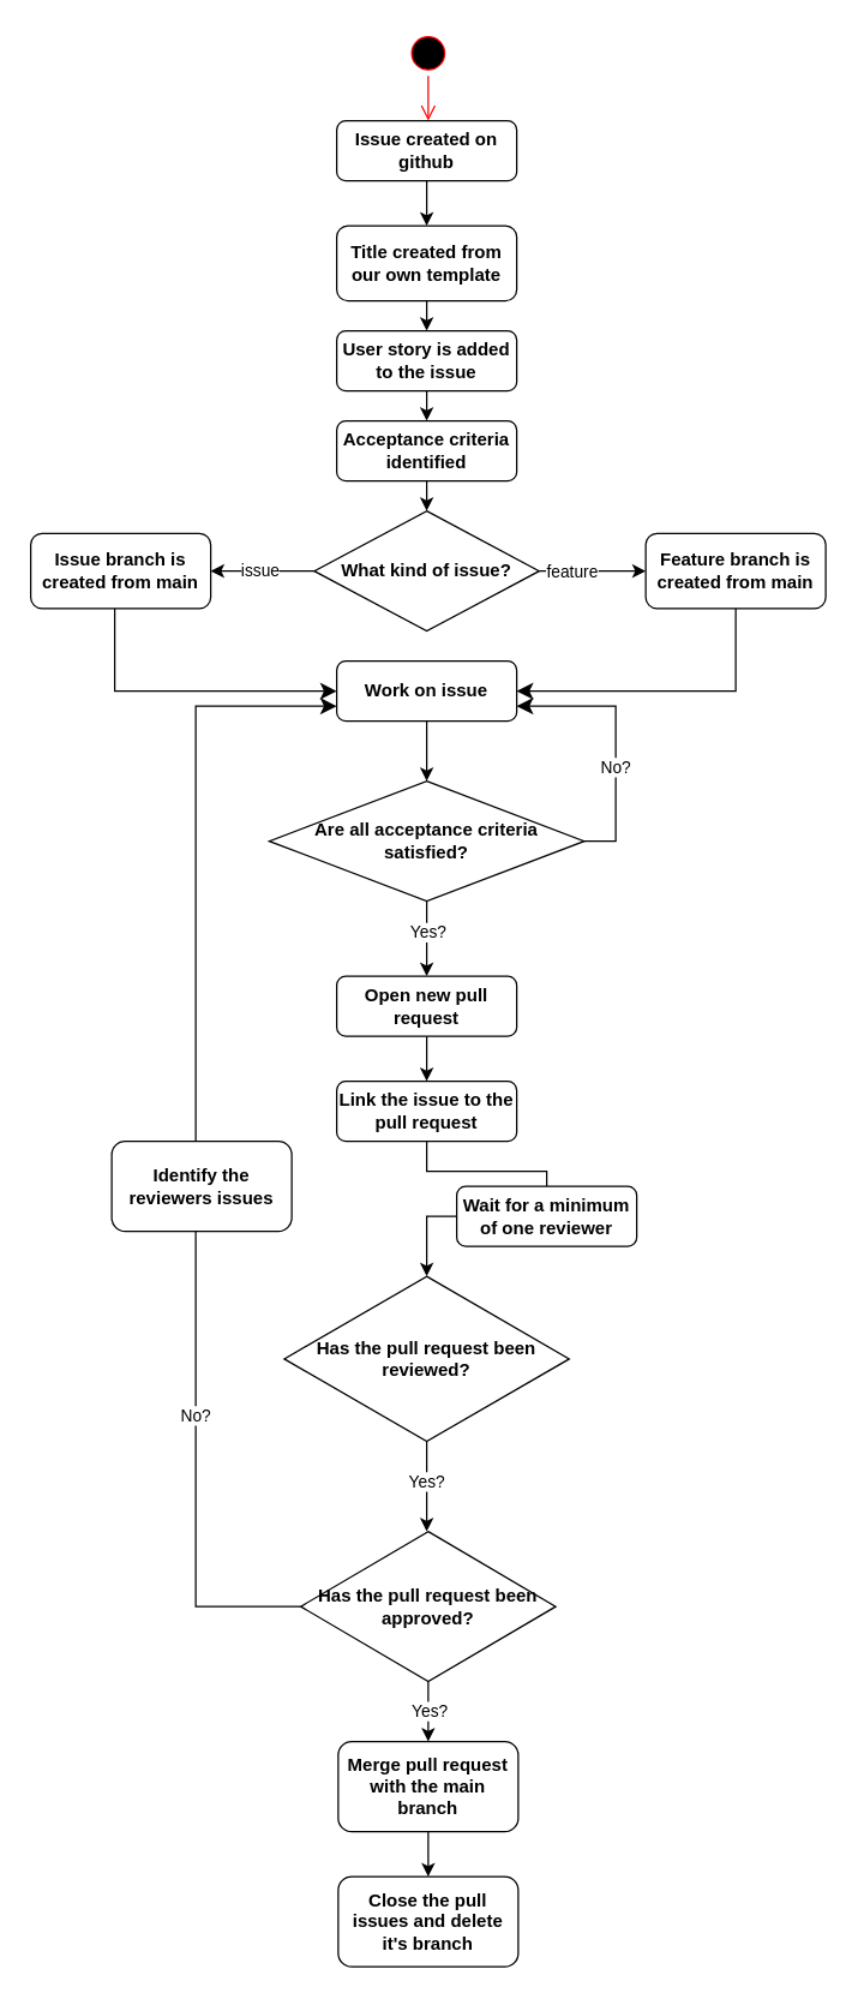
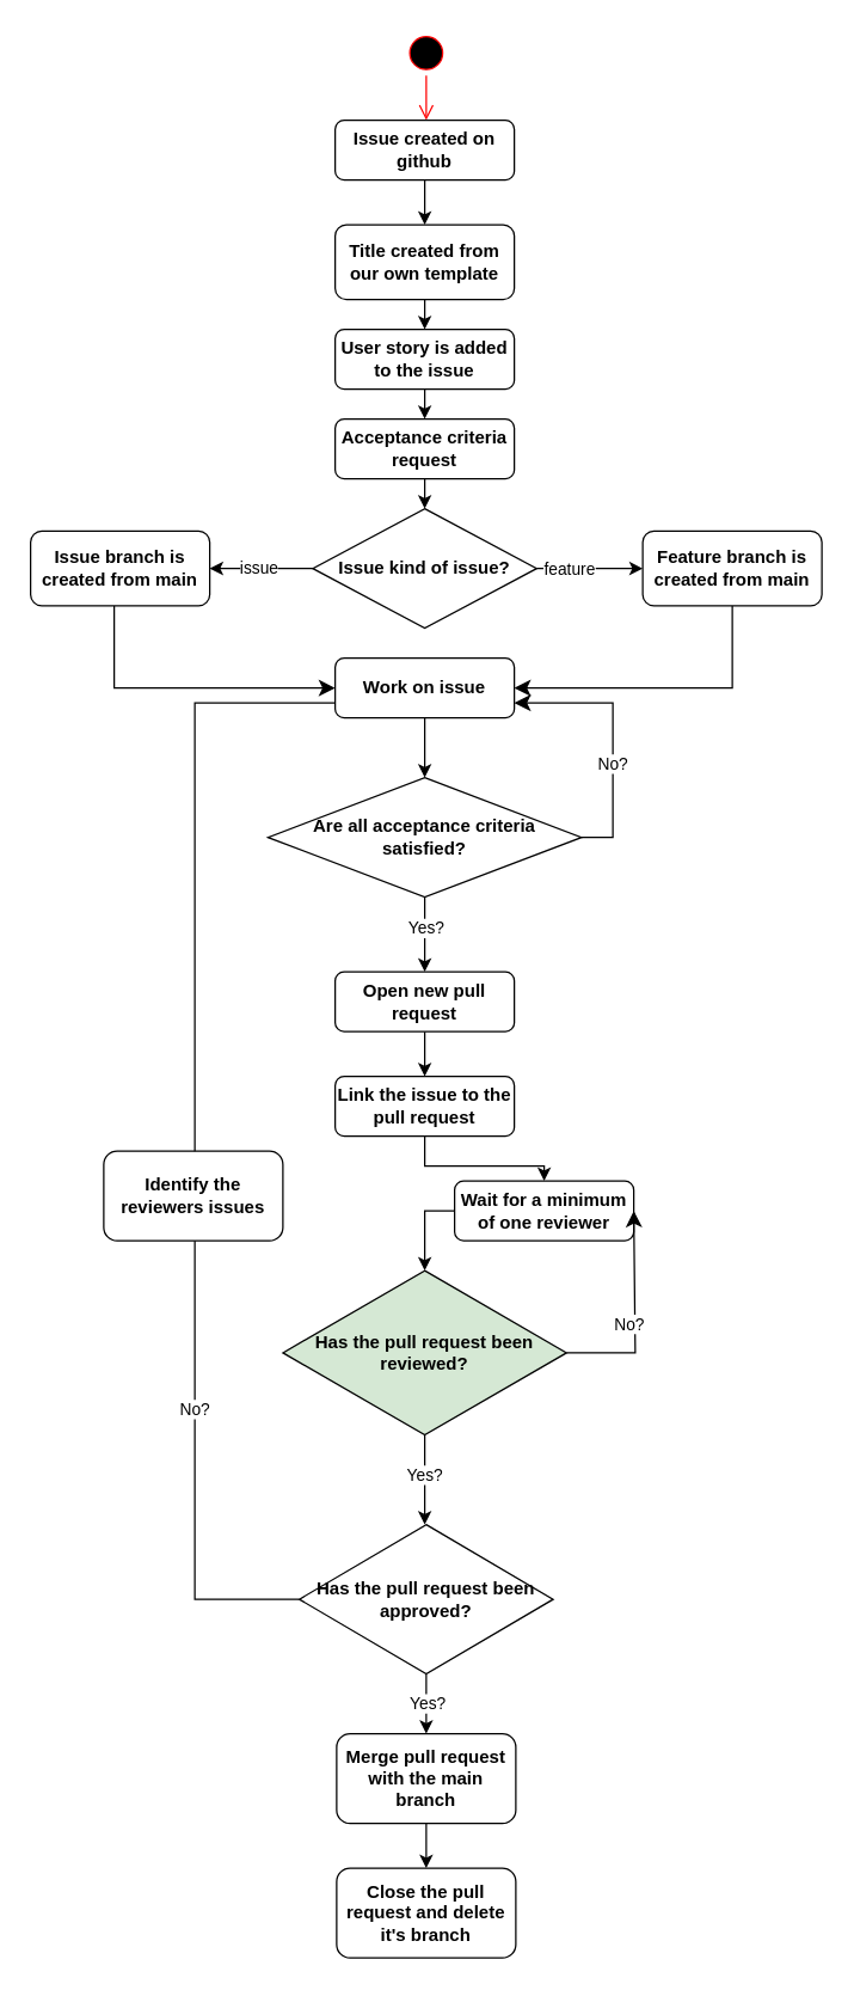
  <mxCell id="0" />
  <mxCell id="1" parent="0" />
  <mxCell id="2" value="" style="ellipse;html=1;shape=startState;fillColor=#000000;strokeColor=#ff0000;" vertex="1" parent="1"><mxGeometry x="270" y="20" width="30" height="30" as="geometry" /></mxCell>
  <mxCell id="3" value="" style="edgeStyle=orthogonalEdgeStyle;html=1;verticalAlign=bottom;endArrow=open;endSize=8;strokeColor=#ff0000;rounded=0;" edge="1" source="2" parent="1"><mxGeometry relative="1" as="geometry"><mxPoint x="285" y="80" as="targetPoint" /></mxGeometry></mxCell>
  <mxCell id="4" style="edgeStyle=orthogonalEdgeStyle;rounded=0;orthogonalLoop=1;jettySize=auto;html=1;entryX=0.5;entryY=0;entryDx=0;entryDy=0;" edge="1" parent="1" source="5" target="11"><mxGeometry relative="1" as="geometry" /></mxCell>
  <mxCell id="5" value="&lt;b&gt;Issue created on github&lt;/b&gt;" style="rounded=1;whiteSpace=wrap;html=1;" vertex="1" parent="1"><mxGeometry x="224" y="80" width="120" height="40" as="geometry" /></mxCell>
  <mxCell id="6" style="edgeStyle=orthogonalEdgeStyle;rounded=0;orthogonalLoop=1;jettySize=auto;html=1;" edge="1" parent="1" source="7"><mxGeometry relative="1" as="geometry"><mxPoint x="284" y="280" as="targetPoint" /></mxGeometry></mxCell>
  <mxCell id="7" value="&lt;b&gt;User story is added to the issue&lt;/b&gt;" style="rounded=1;whiteSpace=wrap;html=1;" vertex="1" parent="1"><mxGeometry x="224" y="220" width="120" height="40" as="geometry" /></mxCell>
  <mxCell id="8" style="edgeStyle=orthogonalEdgeStyle;rounded=0;orthogonalLoop=1;jettySize=auto;html=1;" edge="1" parent="1" source="9"><mxGeometry relative="1" as="geometry"><mxPoint x="284" y="340" as="targetPoint" /></mxGeometry></mxCell>
- <mxCell id="9" value="&lt;b&gt;Acceptance criteria identified&lt;/b&gt;" style="rounded=1;whiteSpace=wrap;html=1;" vertex="1" parent="1"><mxGeometry x="224" y="280" width="120" height="40" as="geometry" /></mxCell>
+ <mxCell id="9" value="&lt;b&gt;Acceptance criteria request&lt;/b&gt;" style="rounded=1;whiteSpace=wrap;html=1;" vertex="1" parent="1"><mxGeometry x="224" y="280" width="120" height="40" as="geometry" /></mxCell>
  <mxCell id="10" style="edgeStyle=orthogonalEdgeStyle;rounded=0;orthogonalLoop=1;jettySize=auto;html=1;" edge="1" parent="1" source="11"><mxGeometry relative="1" as="geometry"><mxPoint x="284" y="220" as="targetPoint" /></mxGeometry></mxCell>
  <mxCell id="11" value="&lt;b&gt;Title created from our own template&lt;/b&gt;" style="rounded=1;whiteSpace=wrap;html=1;" vertex="1" parent="1"><mxGeometry x="224" y="150" width="120" height="50" as="geometry" /></mxCell>
  <mxCell id="12" style="edgeStyle=orthogonalEdgeStyle;rounded=0;orthogonalLoop=1;jettySize=auto;html=1;" edge="1" parent="1" source="16"><mxGeometry relative="1" as="geometry"><mxPoint x="430" y="380" as="targetPoint" /></mxGeometry></mxCell>
  <mxCell id="13" value="feature" style="edgeLabel;html=1;align=center;verticalAlign=middle;resizable=0;points=[];" vertex="1" connectable="0" parent="12"><mxGeometry x="-0.41" relative="1" as="geometry"><mxPoint as="offset" /></mxGeometry></mxCell>
  <mxCell id="14" style="edgeStyle=orthogonalEdgeStyle;rounded=0;orthogonalLoop=1;jettySize=auto;html=1;" edge="1" parent="1" source="16"><mxGeometry relative="1" as="geometry"><mxPoint x="140" y="380" as="targetPoint" /></mxGeometry></mxCell>
  <mxCell id="15" value="issue" style="edgeLabel;html=1;align=center;verticalAlign=middle;resizable=0;points=[];" vertex="1" connectable="0" parent="14"><mxGeometry x="0.065" y="-1" relative="1" as="geometry"><mxPoint as="offset" /></mxGeometry></mxCell>
- <mxCell id="16" value="&lt;b&gt;What kind of issue?&lt;/b&gt;" style="rhombus;whiteSpace=wrap;html=1;" vertex="1" parent="1"><mxGeometry x="209" y="340" width="150" height="80" as="geometry" /></mxCell>
+ <mxCell id="16" value="&lt;b&gt;Issue kind of issue?&lt;/b&gt;" style="rhombus;whiteSpace=wrap;html=1;" vertex="1" parent="1"><mxGeometry x="209" y="340" width="150" height="80" as="geometry" /></mxCell>
  <mxCell id="17" value="&lt;b&gt;Issue branch is created from main&lt;/b&gt;" style="rounded=1;whiteSpace=wrap;html=1;" vertex="1" parent="1"><mxGeometry x="20" y="355" width="120" height="50" as="geometry" /></mxCell>
  <mxCell id="18" value="&lt;b&gt;Feature branch is created from main&lt;/b&gt;" style="rounded=1;whiteSpace=wrap;html=1;" vertex="1" parent="1"><mxGeometry x="430" y="355" width="120" height="50" as="geometry" /></mxCell>
  <mxCell id="19" style="edgeStyle=orthogonalEdgeStyle;rounded=0;orthogonalLoop=1;jettySize=auto;html=1;entryX=0.5;entryY=0;entryDx=0;entryDy=0;" edge="1" parent="1" source="20" target="25"><mxGeometry relative="1" as="geometry" /></mxCell>
  <mxCell id="20" value="&lt;b&gt;Work on issue&lt;/b&gt;" style="rounded=1;whiteSpace=wrap;html=1;" vertex="1" parent="1"><mxGeometry x="224" y="440" width="120" height="40" as="geometry" /></mxCell>
  <mxCell id="21" value="" style="edgeStyle=segmentEdgeStyle;endArrow=classic;html=1;curved=0;rounded=0;endSize=8;startSize=8;exitX=0.5;exitY=1;exitDx=0;exitDy=0;entryX=1;entryY=0.5;entryDx=0;entryDy=0;" edge="1" parent="1" source="18" target="20"><mxGeometry width="50" height="50" relative="1" as="geometry"><mxPoint x="500" y="420" as="sourcePoint" /><mxPoint x="410" y="500" as="targetPoint" /><Array as="points"><mxPoint x="490" y="460" /></Array></mxGeometry></mxCell>
  <mxCell id="22" value="" style="edgeStyle=segmentEdgeStyle;endArrow=classic;html=1;curved=0;rounded=0;endSize=8;startSize=8;exitX=0.5;exitY=1;exitDx=0;exitDy=0;entryX=0;entryY=0.5;entryDx=0;entryDy=0;" edge="1" parent="1" target="20"><mxGeometry width="50" height="50" relative="1" as="geometry"><mxPoint x="76" y="405" as="sourcePoint" /><mxPoint x="-70" y="490" as="targetPoint" /><Array as="points"><mxPoint x="76" y="460" /></Array></mxGeometry></mxCell>
  <mxCell id="23" style="edgeStyle=orthogonalEdgeStyle;rounded=0;orthogonalLoop=1;jettySize=auto;html=1;" edge="1" parent="1" source="25"><mxGeometry relative="1" as="geometry"><mxPoint x="284" y="650" as="targetPoint" /></mxGeometry></mxCell>
  <mxCell id="24" value="Yes?" style="edgeLabel;html=1;align=center;verticalAlign=middle;resizable=0;points=[];" vertex="1" connectable="0" parent="23"><mxGeometry x="-0.212" relative="1" as="geometry"><mxPoint as="offset" /></mxGeometry></mxCell>
  <mxCell id="25" value="&lt;b&gt;Are all acceptance criteria satisfied?&lt;/b&gt;" style="rhombus;whiteSpace=wrap;html=1;" vertex="1" parent="1"><mxGeometry x="179" y="520" width="210" height="80" as="geometry" /></mxCell>
  <mxCell id="26" value="" style="edgeStyle=segmentEdgeStyle;endArrow=classic;html=1;curved=0;rounded=0;endSize=8;startSize=8;entryX=1;entryY=0.75;entryDx=0;entryDy=0;exitX=1;exitY=0.5;exitDx=0;exitDy=0;" edge="1" parent="1" source="25" target="20"><mxGeometry width="50" height="50" relative="1" as="geometry"><mxPoint x="380" y="560" as="sourcePoint" /><mxPoint x="410" y="470" as="targetPoint" /><Array as="points"><mxPoint x="410" y="560" /><mxPoint x="410" y="470" /></Array></mxGeometry></mxCell>
  <mxCell id="27" value="No?" style="edgeLabel;html=1;align=center;verticalAlign=middle;resizable=0;points=[];" vertex="1" connectable="0" parent="26"><mxGeometry x="-0.418" y="1" relative="1" as="geometry"><mxPoint y="-19" as="offset" /></mxGeometry></mxCell>
  <mxCell id="28" style="edgeStyle=orthogonalEdgeStyle;rounded=0;orthogonalLoop=1;jettySize=auto;html=1;entryX=0.5;entryY=0;entryDx=0;entryDy=0;" edge="1" parent="1" source="29" target="31"><mxGeometry relative="1" as="geometry" /></mxCell>
  <mxCell id="29" value="&lt;b&gt;Open new pull request&lt;/b&gt;" style="rounded=1;whiteSpace=wrap;html=1;" vertex="1" parent="1"><mxGeometry x="224" y="650" width="120" height="40" as="geometry" /></mxCell>
- <mxCell id="30" style="edgeStyle=orthogonalEdgeStyle;rounded=0;orthogonalLoop=1;jettySize=auto;html=1;entryX=0.5;entryY=0;entryDx=0;entryDy=0;endArrow=none;" edge="1" parent="1" source="31" target="33"><mxGeometry relative="1" as="geometry" /></mxCell>
+ <mxCell id="30" style="edgeStyle=orthogonalEdgeStyle;rounded=0;orthogonalLoop=1;jettySize=auto;html=1;entryX=0.5;entryY=0;entryDx=0;entryDy=0;" edge="1" parent="1" source="31" target="33"><mxGeometry relative="1" as="geometry" /></mxCell>
  <mxCell id="31" value="&lt;b&gt;Link the issue to the pull request&lt;/b&gt;" style="rounded=1;whiteSpace=wrap;html=1;" vertex="1" parent="1"><mxGeometry x="224" y="720" width="120" height="40" as="geometry" /></mxCell>
  <mxCell id="32" style="edgeStyle=orthogonalEdgeStyle;rounded=0;orthogonalLoop=1;jettySize=auto;html=1;" edge="1" parent="1" source="33"><mxGeometry relative="1" as="geometry"><mxPoint x="284" y="850" as="targetPoint" /></mxGeometry></mxCell>
  <mxCell id="33" value="&lt;b&gt;Wait for a minimum of one reviewer&lt;/b&gt;" style="rounded=1;whiteSpace=wrap;html=1;" vertex="1" parent="1"><mxGeometry x="304" y="790" width="120" height="40" as="geometry" /></mxCell>
  <mxCell id="34" style="edgeStyle=orthogonalEdgeStyle;rounded=0;orthogonalLoop=1;jettySize=auto;html=1;" edge="1" parent="1" source="36"><mxGeometry relative="1" as="geometry"><mxPoint x="284" y="1020" as="targetPoint" /></mxGeometry></mxCell>
  <mxCell id="35" value="Yes?" style="edgeLabel;html=1;align=center;verticalAlign=middle;resizable=0;points=[];" vertex="1" connectable="0" parent="34"><mxGeometry x="-0.129" y="-1" relative="1" as="geometry"><mxPoint as="offset" /></mxGeometry></mxCell>
- <mxCell id="36" value="&lt;b&gt;Has the pull request been reviewed?&lt;/b&gt;" style="rhombus;whiteSpace=wrap;html=1;" vertex="1" parent="1"><mxGeometry x="189" y="850" width="190" height="110" as="geometry" /></mxCell>
+ <mxCell id="36" value="&lt;b&gt;Has the pull request been reviewed?&lt;/b&gt;" style="rhombus;whiteSpace=wrap;html=1;fillColor=#d5e8d4;" vertex="1" parent="1"><mxGeometry x="189" y="850" width="190" height="110" as="geometry" /></mxCell>
+ <mxCell id="37" value="" style="edgeStyle=segmentEdgeStyle;endArrow=classic;html=1;curved=0;rounded=0;endSize=8;startSize=8;entryX=1;entryY=0.5;entryDx=0;entryDy=0;exitX=1;exitY=0.5;exitDx=0;exitDy=0;" edge="1" parent="1" source="36" target="33"><mxGeometry width="50" height="50" relative="1" as="geometry"><mxPoint x="404" y="920" as="sourcePoint" /><mxPoint x="359" y="830" as="targetPoint" /><Array as="points"><mxPoint x="425" y="905" /><mxPoint x="425" y="810" /></Array></mxGeometry></mxCell>
+ <mxCell id="38" value="No?" style="edgeLabel;html=1;align=center;verticalAlign=middle;resizable=0;points=[];" vertex="1" connectable="0" parent="37"><mxGeometry x="-0.418" y="1" relative="1" as="geometry"><mxPoint y="-19" as="offset" /></mxGeometry></mxCell>
  <mxCell id="39" style="edgeStyle=orthogonalEdgeStyle;rounded=0;orthogonalLoop=1;jettySize=auto;html=1;" edge="1" parent="1" source="41"><mxGeometry relative="1" as="geometry"><mxPoint x="285" y="1160" as="targetPoint" /></mxGeometry></mxCell>
  <mxCell id="40" value="Yes?" style="edgeLabel;html=1;align=center;verticalAlign=middle;resizable=0;points=[];" vertex="1" connectable="0" parent="39"><mxGeometry x="-0.066" relative="1" as="geometry"><mxPoint as="offset" /></mxGeometry></mxCell>
  <mxCell id="41" value="&lt;b&gt;Has the pull request been approved?&lt;/b&gt;" style="rhombus;whiteSpace=wrap;html=1;" vertex="1" parent="1"><mxGeometry x="200" y="1020" width="170" height="100" as="geometry" /></mxCell>
- <mxCell id="42" value="" style="edgeStyle=segmentEdgeStyle;endArrow=classic;html=1;curved=0;rounded=0;endSize=8;startSize=8;exitX=0;exitY=0.5;exitDx=0;exitDy=0;entryX=0;entryY=0.75;entryDx=0;entryDy=0;" edge="1" parent="1" source="41" target="20"><mxGeometry width="50" height="50" relative="1" as="geometry"><mxPoint x="115" y="1113" as="sourcePoint" /><mxPoint x="220" y="470" as="targetPoint" /><Array as="points"><mxPoint x="130" y="1070" /><mxPoint x="130" y="470" /></Array></mxGeometry></mxCell>
+ <mxCell id="42" value="" style="edgeStyle=segmentEdgeStyle;endArrow=none;html=1;curved=0;rounded=0;endSize=8;startSize=8;exitX=0;exitY=0.5;exitDx=0;exitDy=0;entryX=0;entryY=0.75;entryDx=0;entryDy=0;" edge="1" parent="1" source="41" target="20"><mxGeometry width="50" height="50" relative="1" as="geometry"><mxPoint x="115" y="1113" as="sourcePoint" /><mxPoint x="220" y="470" as="targetPoint" /><Array as="points"><mxPoint x="130" y="1070" /><mxPoint x="130" y="470" /></Array></mxGeometry></mxCell>
  <mxCell id="43" value="No?" style="edgeLabel;html=1;align=center;verticalAlign=middle;resizable=0;points=[];" vertex="1" connectable="0" parent="42"><mxGeometry x="-0.418" y="1" relative="1" as="geometry"><mxPoint y="24" as="offset" /></mxGeometry></mxCell>
- <mxCell id="44" value="&lt;b&gt;Identify the reviewers issues&lt;/b&gt;" style="rounded=1;whiteSpace=wrap;html=1;" vertex="1" parent="1"><mxGeometry x="74" y="760" width="120" height="60" as="geometry" /></mxCell>
+ <mxCell id="44" value="&lt;b&gt;Identify the reviewers issues&lt;/b&gt;" style="rounded=1;whiteSpace=wrap;html=1;" vertex="1" parent="1"><mxGeometry x="69" y="770" width="120" height="60" as="geometry" /></mxCell>
  <mxCell id="45" style="edgeStyle=orthogonalEdgeStyle;rounded=0;orthogonalLoop=1;jettySize=auto;html=1;entryX=0.5;entryY=0;entryDx=0;entryDy=0;" edge="1" parent="1" source="46" target="47"><mxGeometry relative="1" as="geometry" /></mxCell>
  <mxCell id="46" value="&lt;b&gt;Merge pull request with the main branch&lt;/b&gt;" style="rounded=1;whiteSpace=wrap;html=1;" vertex="1" parent="1"><mxGeometry x="225" y="1160" width="120" height="60" as="geometry" /></mxCell>
- <mxCell id="47" value="&lt;b&gt;Close the pull issues and delete it's branch&lt;/b&gt;" style="rounded=1;whiteSpace=wrap;html=1;" vertex="1" parent="1"><mxGeometry x="225" y="1250" width="120" height="60" as="geometry" /></mxCell>
+ <mxCell id="47" value="&lt;b&gt;Close the pull request and delete it's branch&lt;/b&gt;" style="rounded=1;whiteSpace=wrap;html=1;" vertex="1" parent="1"><mxGeometry x="225" y="1250" width="120" height="60" as="geometry" /></mxCell>
